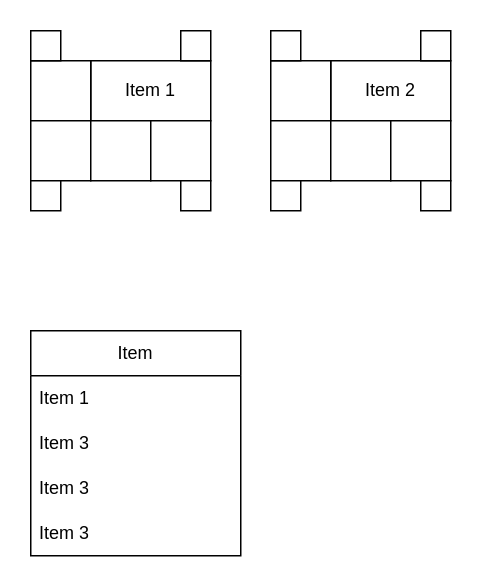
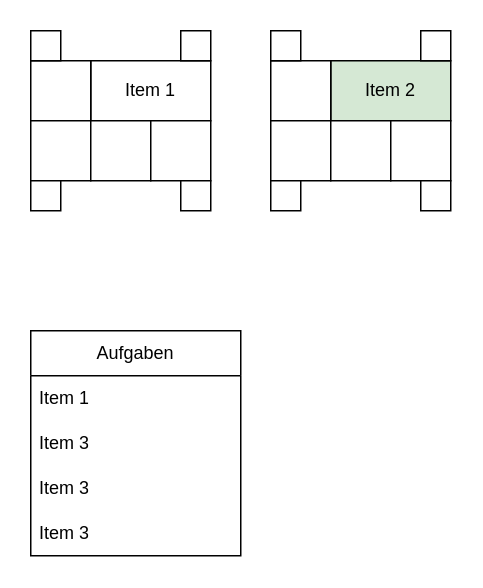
  <mxCell id="0" />
  <mxCell id="1" parent="0" />
  <mxCell id="2" value="Item 1" style="rounded=0;whiteSpace=wrap;html=1;" vertex="1" parent="1"><mxGeometry x="60" y="40" width="80" height="40" as="geometry" /></mxCell>
  <mxCell id="3" value="" style="rounded=0;whiteSpace=wrap;html=1;" vertex="1" parent="1"><mxGeometry x="20" y="40" width="40" height="40" as="geometry" /></mxCell>
  <mxCell id="4" value="" style="rounded=0;whiteSpace=wrap;html=1;" vertex="1" parent="1"><mxGeometry x="20" y="80" width="40" height="40" as="geometry" /></mxCell>
  <mxCell id="5" value="" style="rounded=0;whiteSpace=wrap;html=1;" vertex="1" parent="1"><mxGeometry x="60" y="80" width="40" height="40" as="geometry" /></mxCell>
  <mxCell id="6" value="" style="rounded=0;whiteSpace=wrap;html=1;" vertex="1" parent="1"><mxGeometry x="100" y="80" width="40" height="40" as="geometry" /></mxCell>
  <mxCell id="7" value="" style="whiteSpace=wrap;html=1;aspect=fixed;" vertex="1" parent="1"><mxGeometry x="120" y="20" width="20" height="20" as="geometry" /></mxCell>
  <mxCell id="8" value="" style="whiteSpace=wrap;html=1;aspect=fixed;" vertex="1" parent="1"><mxGeometry x="20" y="20" width="20" height="20" as="geometry" /></mxCell>
  <mxCell id="9" value="" style="whiteSpace=wrap;html=1;aspect=fixed;" vertex="1" parent="1"><mxGeometry x="120" y="120" width="20" height="20" as="geometry" /></mxCell>
  <mxCell id="10" value="" style="whiteSpace=wrap;html=1;aspect=fixed;" vertex="1" parent="1"><mxGeometry x="20" y="120" width="20" height="20" as="geometry" /></mxCell>
- <mxCell id="11" value="Item 2" style="rounded=0;whiteSpace=wrap;html=1;" vertex="1" parent="1"><mxGeometry x="220" y="40" width="80" height="40" as="geometry" /></mxCell>
+ <mxCell id="11" value="Item 2" style="rounded=0;whiteSpace=wrap;html=1;fillColor=#d5e8d4;" vertex="1" parent="1"><mxGeometry x="220" y="40" width="80" height="40" as="geometry" /></mxCell>
  <mxCell id="12" value="" style="rounded=0;whiteSpace=wrap;html=1;" vertex="1" parent="1"><mxGeometry x="180" y="40" width="40" height="40" as="geometry" /></mxCell>
  <mxCell id="13" value="" style="rounded=0;whiteSpace=wrap;html=1;" vertex="1" parent="1"><mxGeometry x="180" y="80" width="40" height="40" as="geometry" /></mxCell>
  <mxCell id="14" value="" style="rounded=0;whiteSpace=wrap;html=1;" vertex="1" parent="1"><mxGeometry x="220" y="80" width="40" height="40" as="geometry" /></mxCell>
  <mxCell id="15" value="" style="rounded=0;whiteSpace=wrap;html=1;" vertex="1" parent="1"><mxGeometry x="260" y="80" width="40" height="40" as="geometry" /></mxCell>
  <mxCell id="16" value="" style="whiteSpace=wrap;html=1;aspect=fixed;" vertex="1" parent="1"><mxGeometry x="280" y="20" width="20" height="20" as="geometry" /></mxCell>
  <mxCell id="17" value="" style="whiteSpace=wrap;html=1;aspect=fixed;" vertex="1" parent="1"><mxGeometry x="180" y="20" width="20" height="20" as="geometry" /></mxCell>
  <mxCell id="18" value="" style="whiteSpace=wrap;html=1;aspect=fixed;" vertex="1" parent="1"><mxGeometry x="280" y="120" width="20" height="20" as="geometry" /></mxCell>
  <mxCell id="19" value="" style="whiteSpace=wrap;html=1;aspect=fixed;" vertex="1" parent="1"><mxGeometry x="180" y="120" width="20" height="20" as="geometry" /></mxCell>
- <mxCell id="20" value="Item" style="swimlane;fontStyle=0;childLayout=stackLayout;horizontal=1;startSize=30;horizontalStack=0;resizeParent=1;resizeParentMax=0;resizeLast=0;collapsible=1;marginBottom=0;whiteSpace=wrap;html=1;" vertex="1" parent="1"><mxGeometry x="20" y="220" width="140" height="150" as="geometry" /></mxCell>
+ <mxCell id="20" value="Aufgaben" style="swimlane;fontStyle=0;childLayout=stackLayout;horizontal=1;startSize=30;horizontalStack=0;resizeParent=1;resizeParentMax=0;resizeLast=0;collapsible=1;marginBottom=0;whiteSpace=wrap;html=1;" vertex="1" parent="1"><mxGeometry x="20" y="220" width="140" height="150" as="geometry" /></mxCell>
  <mxCell id="21" value="Item 1" style="text;strokeColor=none;fillColor=none;align=left;verticalAlign=middle;spacingLeft=4;spacingRight=4;overflow=hidden;points=[[0,0.5],[1,0.5]];portConstraint=eastwest;rotatable=0;whiteSpace=wrap;html=1;" vertex="1" parent="20"><mxGeometry y="30" width="140" height="30" as="geometry" /></mxCell>
  <mxCell id="22" value="Item 3" style="text;strokeColor=none;fillColor=none;align=left;verticalAlign=middle;spacingLeft=4;spacingRight=4;overflow=hidden;points=[[0,0.5],[1,0.5]];portConstraint=eastwest;rotatable=0;whiteSpace=wrap;html=1;" vertex="1" parent="20"><mxGeometry y="60" width="140" height="30" as="geometry" /></mxCell>
  <mxCell id="23" value="Item 3" style="text;strokeColor=none;fillColor=none;align=left;verticalAlign=middle;spacingLeft=4;spacingRight=4;overflow=hidden;points=[[0,0.5],[1,0.5]];portConstraint=eastwest;rotatable=0;whiteSpace=wrap;html=1;" vertex="1" parent="20"><mxGeometry y="90" width="140" height="30" as="geometry" /></mxCell>
  <mxCell id="24" value="Item 3" style="text;strokeColor=none;fillColor=none;align=left;verticalAlign=middle;spacingLeft=4;spacingRight=4;overflow=hidden;points=[[0,0.5],[1,0.5]];portConstraint=eastwest;rotatable=0;whiteSpace=wrap;html=1;" vertex="1" parent="20"><mxGeometry y="120" width="140" height="30" as="geometry" /></mxCell>
